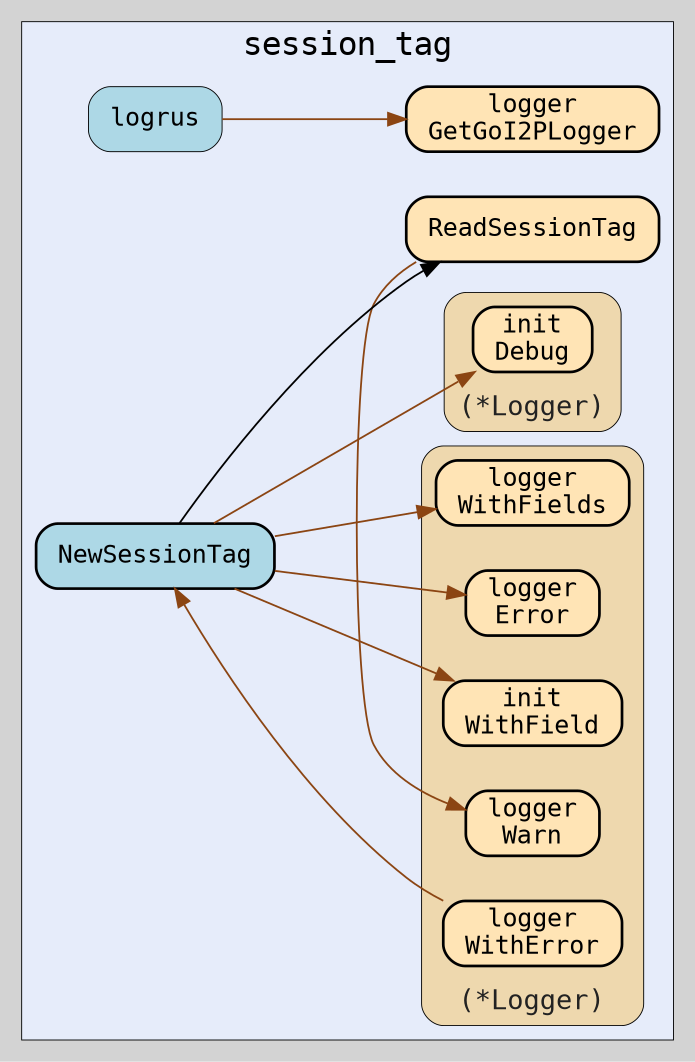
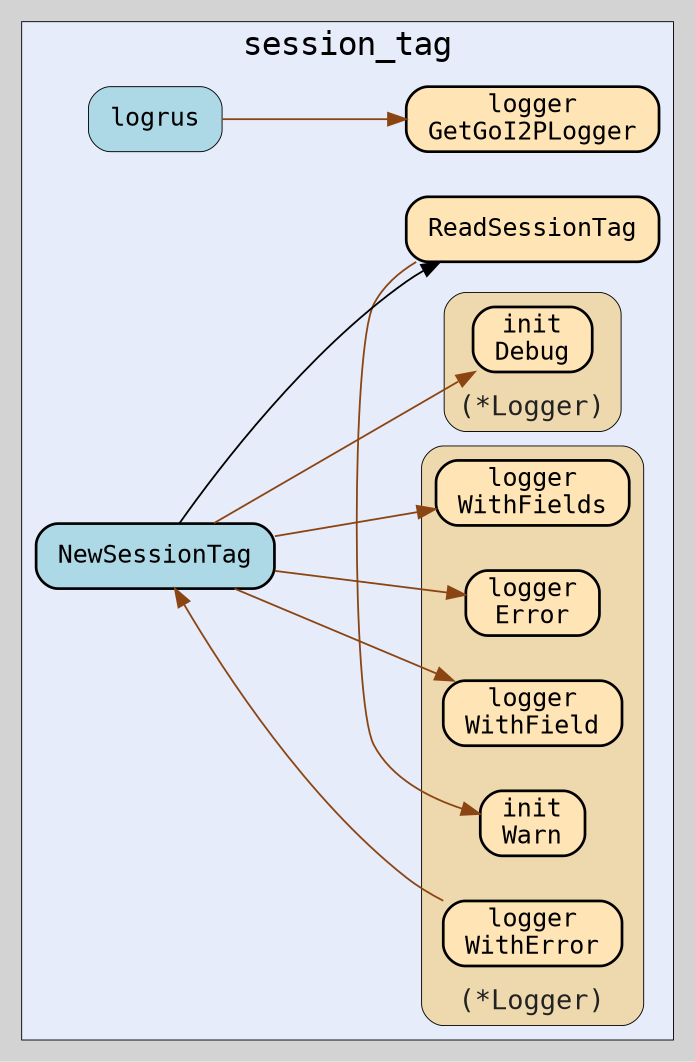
  digraph {
    bgcolor=lightgray
    fontname="DejaVu Sans Mono"
    fontsize=14
    labeljust=l
    nodesep=0.35
    penwidth=0.5
    rankdir=LR
    style=solid
    node [fillcolor=moccasin fontname="DejaVu Sans Mono" margin="0.16,0.0" penwidth=1.5 shape=box style="filled,rounded"]
    edge [color=saddlebrown fontname="DejaVu Sans Mono" minlen=2]
-   n1 [label="logger\nWarn"]
-   n2 [label="init\nWithField"]
+   n1 [label="init\nWarn"]
+   n2 [label="logger\nWithField"]
    n3 [label="logger\nWithError"]
    n4 [label="logger\nError"]
    n5 [label="logger\nWithFields"]
    n6 [label="init\nDebug"]
    n7 [label=ReadSessionTag]
    n8 [fillcolor=lightblue label=logrus penwidth=0.5]
    n9 [label="logger\nGetGoI2PLogger"]
    n10 [fillcolor=lightblue label=NewSessionTag]
    subgraph cluster_1 {
      bgcolor="#e6ecfa"
      fontsize=18
      label=session_tag
      labeljust=c
      labelloc=t
      n7
      n8
      n9
      n10
      subgraph cluster_2 {
        bgcolor="#e6ecfa"
        fillcolor=wheat2
        fontcolor="#222222"
        fontsize=15
        label="(*Logger)"
        labeljust=c
        labelloc=b
        style="rounded,filled"
        n1
        n2
        n3
        n4
        n5
      }
      subgraph cluster_3 {
        bgcolor="#e6ecfa"
        fillcolor=wheat2
        fontcolor="#222222"
        fontsize=15
        label="(*Logger)"
        labeljust=c
        labelloc=b
        style="rounded,filled"
        n6
      }
    }
    n3 -> n10
    n7 -> n1
    n8 -> n9
    n10 -> n2
    n10 -> n4
    n10 -> n5
    n10 -> n6
    n10 -> n7 [color=""]
  }
